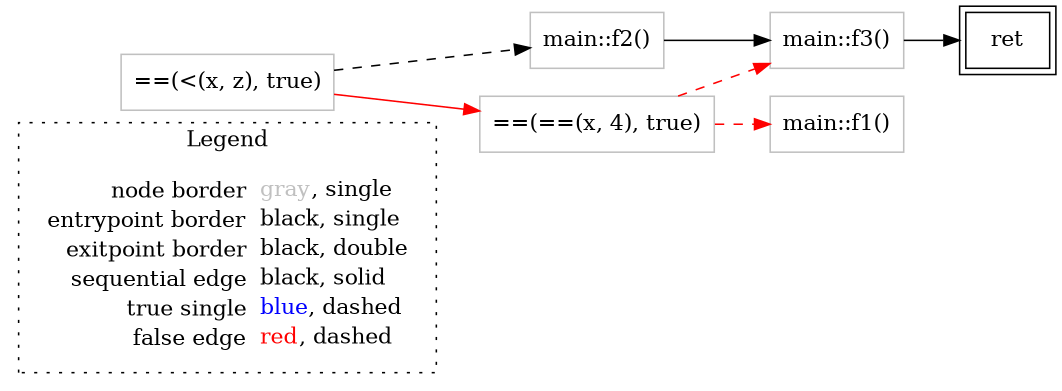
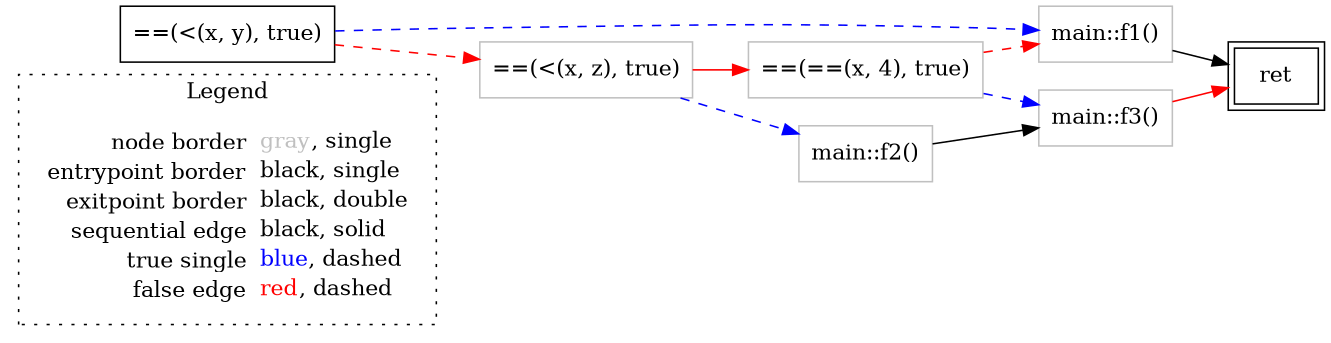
  digraph {
    rankdir=LR
    node [shape=rect color=gray]
    edge [color=blue style=dashed]
    n1 [label=<<table border="0" cellpadding="2" cellspacing="0" cellborder="0"><tr><td align="right">node border&nbsp;</td><td align="left"><font color="gray">gray</font>, single</td></tr><tr><td align="right">entrypoint border&nbsp;</td><td align="left"><font color="black">black</font>, single</td></tr><tr><td align="right">exitpoint border&nbsp;</td><td align="left"><font color="black">black</font>, double</td></tr><tr><td align="right">sequential edge&nbsp;</td><td align="left"><font color="black">black</font>, solid</td></tr><tr><td align="right">true single&nbsp;</td><td align="left"><font color="blue">blue</font>, dashed</td></tr><tr><td align="right">false edge&nbsp;</td><td align="left"><font color="red">red</font>, dashed</td></tr></table>> shape=plaintext color=""]
+   n2 [color=black label=<==(&lt;(x, y), true)>]
    n3 [label=<main::f1()>]
    n4 [label=<==(&lt;(x, z), true)>]
    n5 [color=black label=<ret> peripheries=2]
    n6 [label=<main::f2()>]
    n7 [label=<==(==(x, 4), true)>]
    n8 [label=<main::f3()>]
    subgraph cluster_1 {
      label=Legend
      style=dotted
      n1
    }
-   n4 -> n6 [color=black]
+   n2 -> n3
+   n2 -> n4 [color=red]
+   n3 -> n5 [color=black style=""]
+   n4 -> n6
    n4 -> n7 [color=red style=solid]
    n6 -> n8 [color=black style=""]
    n7 -> n3 [color=red]
-   n7 -> n8 [color=red]
-   n8 -> n5 [color=black style=""]
+   n7 -> n8
+   n8 -> n5 [color=red style=""]
  }
